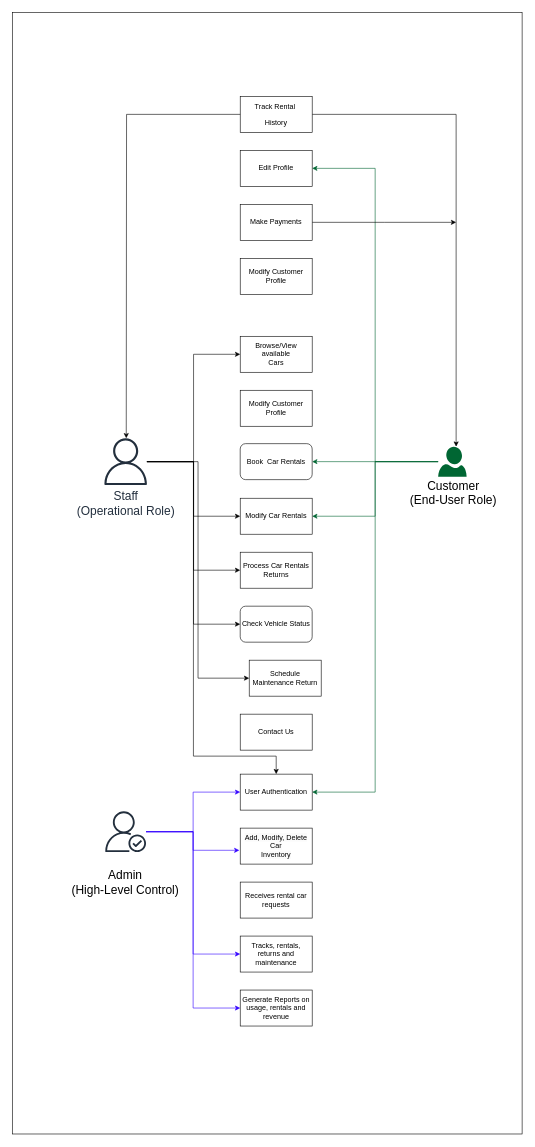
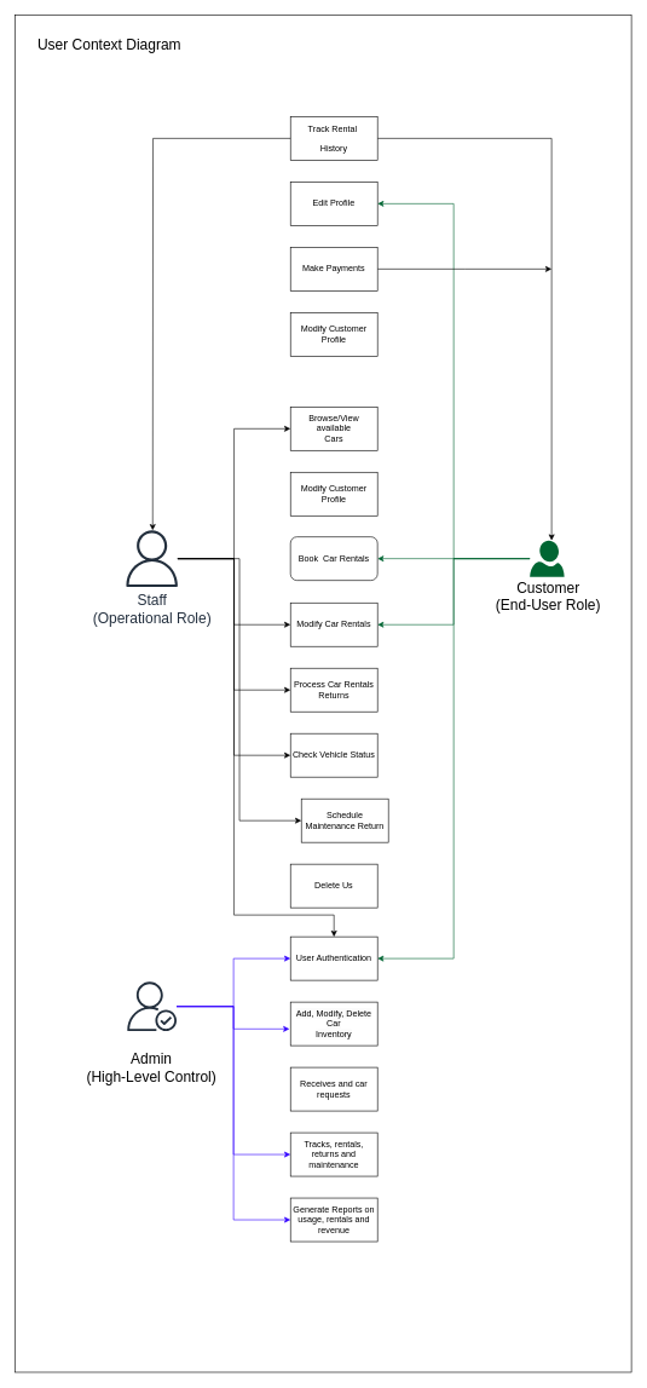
  <mxCell id="0" />
  <mxCell id="1" parent="0" />
  <mxCell id="2" value="" style="whiteSpace=wrap;html=1;fillColor=none;" parent="1" vertex="1"><mxGeometry x="20" y="20" width="850" height="1870" as="geometry" /></mxCell>
  <mxCell id="3" value="&lt;p align=&quot;center&quot; class=&quot;MsoNormal&quot;&gt;Edit Profile&lt;/p&gt;" style="rounded=0;whiteSpace=wrap;html=1;" parent="1" vertex="1"><mxGeometry x="400" y="250" width="120" height="60" as="geometry" /></mxCell>
  <mxCell id="4" value="" style="edgeStyle=orthogonalEdgeStyle;rounded=0;orthogonalLoop=1;jettySize=auto;html=1;entryX=0;entryY=0.5;entryDx=0;entryDy=0;" parent="1" source="10" target="20" edge="1"><mxGeometry relative="1" as="geometry" /></mxCell>
  <mxCell id="5" style="edgeStyle=orthogonalEdgeStyle;rounded=0;orthogonalLoop=1;jettySize=auto;html=1;entryX=0;entryY=0.5;entryDx=0;entryDy=0;" parent="1" source="10" target="23" edge="1"><mxGeometry relative="1" as="geometry" /></mxCell>
  <mxCell id="6" style="edgeStyle=orthogonalEdgeStyle;rounded=0;orthogonalLoop=1;jettySize=auto;html=1;entryX=0;entryY=0.5;entryDx=0;entryDy=0;" parent="1" source="10" target="22" edge="1"><mxGeometry relative="1" as="geometry" /></mxCell>
  <mxCell id="7" style="edgeStyle=orthogonalEdgeStyle;rounded=0;orthogonalLoop=1;jettySize=auto;html=1;entryX=0;entryY=0.5;entryDx=0;entryDy=0;" parent="1" source="10" target="24" edge="1"><mxGeometry relative="1" as="geometry" /></mxCell>
  <mxCell id="8" style="edgeStyle=orthogonalEdgeStyle;rounded=0;orthogonalLoop=1;jettySize=auto;html=1;entryX=0.5;entryY=0;entryDx=0;entryDy=0;" parent="1" source="10" target="27" edge="1"><mxGeometry relative="1" as="geometry"><Array as="points"><mxPoint x="322" y="769" /><mxPoint x="322" y="1260" /><mxPoint x="460" y="1260" /></Array></mxGeometry></mxCell>
  <mxCell id="9" style="edgeStyle=orthogonalEdgeStyle;rounded=0;orthogonalLoop=1;jettySize=auto;html=1;entryX=0;entryY=0.5;entryDx=0;entryDy=0;" parent="1" source="10" target="25" edge="1"><mxGeometry relative="1" as="geometry" /></mxCell>
  <mxCell id="10" value="&lt;font style=&quot;font-size: 20px;&quot;&gt;Staff&lt;/font&gt;&lt;div&gt;&lt;font style=&quot;font-size: 20px;&quot;&gt;(Operational Role)&lt;/font&gt;&lt;/div&gt;" style="sketch=0;outlineConnect=0;fontColor=#232F3E;gradientColor=none;fillColor=#232F3D;strokeColor=none;dashed=0;verticalLabelPosition=bottom;verticalAlign=top;align=center;html=1;fontSize=12;fontStyle=0;aspect=fixed;pointerEvents=1;shape=mxgraph.aws4.user;" parent="1" vertex="1"><mxGeometry x="170" y="730" width="78" height="78" as="geometry" /></mxCell>
  <mxCell id="11" style="edgeStyle=orthogonalEdgeStyle;rounded=0;orthogonalLoop=1;jettySize=auto;html=1;entryX=0;entryY=0.5;entryDx=0;entryDy=0;strokeColor=#3200FF;" parent="1" source="13" target="27" edge="1"><mxGeometry relative="1" as="geometry" /></mxCell>
  <mxCell id="12" style="edgeStyle=orthogonalEdgeStyle;rounded=0;orthogonalLoop=1;jettySize=auto;html=1;entryX=0;entryY=0.5;entryDx=0;entryDy=0;strokeColor=#3200FF;" parent="1" source="13" target="28" edge="1"><mxGeometry relative="1" as="geometry" /></mxCell>
  <mxCell id="13" value="" style="sketch=0;outlineConnect=0;fontColor=#232F3E;gradientColor=none;fillColor=#3200FF;strokeColor=#3200FF;dashed=0;verticalLabelPosition=bottom;verticalAlign=top;align=center;html=1;fontSize=12;fontStyle=0;aspect=fixed;pointerEvents=1;shape=mxgraph.aws4.authenticated_user;" parent="1" vertex="1"><mxGeometry x="175" y="1352" width="68" height="68" as="geometry" /></mxCell>
  <mxCell id="14" style="edgeStyle=orthogonalEdgeStyle;rounded=0;orthogonalLoop=1;jettySize=auto;html=1;entryX=1;entryY=0.5;entryDx=0;entryDy=0;strokeColor=#006633;" parent="1" source="18" target="22" edge="1"><mxGeometry relative="1" as="geometry" /></mxCell>
  <mxCell id="15" style="edgeStyle=orthogonalEdgeStyle;rounded=0;orthogonalLoop=1;jettySize=auto;html=1;entryX=1;entryY=0.5;entryDx=0;entryDy=0;strokeColor=#006633;" parent="1" source="18" target="21" edge="1"><mxGeometry relative="1" as="geometry" /></mxCell>
  <mxCell id="16" style="edgeStyle=orthogonalEdgeStyle;rounded=0;orthogonalLoop=1;jettySize=auto;html=1;entryX=1;entryY=0.5;entryDx=0;entryDy=0;strokeColor=#006633;" parent="1" source="18" target="3" edge="1"><mxGeometry relative="1" as="geometry" /></mxCell>
  <mxCell id="17" style="edgeStyle=orthogonalEdgeStyle;rounded=0;orthogonalLoop=1;jettySize=auto;html=1;entryX=1;entryY=0.5;entryDx=0;entryDy=0;strokeColor=#006633;" parent="1" source="18" target="27" edge="1"><mxGeometry relative="1" as="geometry" /></mxCell>
  <mxCell id="18" value="" style="verticalLabelPosition=bottom;html=1;verticalAlign=top;align=center;strokeColor=none;fillColor=#006633;shape=mxgraph.azure.user;" parent="1" vertex="1"><mxGeometry x="730" y="744" width="47.5" height="50" as="geometry" /></mxCell>
  <mxCell id="19" value="&lt;font style=&quot;font-size: 20px;&quot;&gt;Admin&lt;/font&gt;&lt;div&gt;&lt;font style=&quot;font-size: 20px;&quot;&gt;(High-Level Control)&lt;/font&gt;&lt;/div&gt;" style="text;html=1;align=center;verticalAlign=middle;resizable=0;points=[];autosize=1;strokeColor=none;fillColor=none;" parent="1" vertex="1"><mxGeometry x="108" y="1440" width="200" height="60" as="geometry" /></mxCell>
  <mxCell id="20" value="&lt;p align=&quot;center&quot; class=&quot;MsoNormal&quot;&gt;Browse/View available&lt;br&gt;Cars&lt;/p&gt;" style="rounded=0;whiteSpace=wrap;html=1;" parent="1" vertex="1"><mxGeometry x="400" y="560" width="120" height="60" as="geometry" /></mxCell>
  <mxCell id="21" value="&lt;p align=&quot;center&quot; class=&quot;MsoNormal&quot;&gt;Book &amp;nbsp;Car Rentals&lt;/p&gt;" style="whiteSpace=wrap;html=1;rounded=1;" parent="1" vertex="1"><mxGeometry x="400" y="739" width="120" height="60" as="geometry" /></mxCell>
  <mxCell id="22" value="&lt;p align=&quot;center&quot; class=&quot;MsoNormal&quot;&gt;Modify Car Rentals&lt;/p&gt;" style="rounded=0;whiteSpace=wrap;html=1;" parent="1" vertex="1"><mxGeometry x="400" y="830" width="120" height="60" as="geometry" /></mxCell>
  <mxCell id="23" value="&lt;p align=&quot;center&quot; class=&quot;MsoNormal&quot;&gt;Process Car Rentals&lt;br&gt;Returns&lt;/p&gt;" style="rounded=0;whiteSpace=wrap;html=1;" parent="1" vertex="1"><mxGeometry x="400" y="920" width="120" height="60" as="geometry" /></mxCell>
- <mxCell id="24" value="&lt;p align=&quot;center&quot; class=&quot;MsoNormal&quot;&gt;Check Vehicle Status&lt;/p&gt;" style="whiteSpace=wrap;html=1;rounded=1;" parent="1" vertex="1"><mxGeometry x="400" y="1010" width="120" height="60" as="geometry" /></mxCell>
+ <mxCell id="24" value="&lt;p align=&quot;center&quot; class=&quot;MsoNormal&quot;&gt;Check Vehicle Status&lt;/p&gt;" style="rounded=0;whiteSpace=wrap;html=1;" parent="1" vertex="1"><mxGeometry x="400" y="1010" width="120" height="60" as="geometry" /></mxCell>
  <mxCell id="25" value="&lt;p align=&quot;center&quot; class=&quot;MsoNormal&quot;&gt;Schedule Maintenance Return&lt;/p&gt;" style="rounded=0;whiteSpace=wrap;html=1;" parent="1" vertex="1"><mxGeometry x="415" y="1100" width="120" height="60" as="geometry" /></mxCell>
  <mxCell id="26" value="&lt;br&gt;&lt;span style=&quot;color: rgb(0, 0, 0); font-family: Helvetica; font-size: 12px; font-style: normal; font-variant-ligatures: normal; font-variant-caps: normal; font-weight: 400; letter-spacing: normal; orphans: 2; text-align: -webkit-center; text-indent: 0px; text-transform: none; widows: 2; word-spacing: 0px; -webkit-text-stroke-width: 0px; white-space: normal; background-color: rgb(251, 251, 251); text-decoration-thickness: initial; text-decoration-style: initial; text-decoration-color: initial; float: none; display: inline !important;&quot;&gt;&lt;br&gt;&lt;/span&gt;&lt;div&gt;&lt;span style=&quot;color: rgb(0, 0, 0); font-family: Helvetica; font-size: 12px; font-style: normal; font-variant-ligatures: normal; font-variant-caps: normal; font-weight: 400; letter-spacing: normal; orphans: 2; text-align: -webkit-center; text-indent: 0px; text-transform: none; widows: 2; word-spacing: 0px; -webkit-text-stroke-width: 0px; white-space: normal; background-color: rgb(251, 251, 251); text-decoration-thickness: initial; text-decoration-style: initial; text-decoration-color: initial; float: none; display: inline !important;&quot;&gt;Add, Modify, Delete Car&lt;/span&gt;&lt;br style=&quot;forced-color-adjust: none; color: rgb(0, 0, 0); font-family: Helvetica; font-size: 12px; font-style: normal; font-variant-ligatures: normal; font-variant-caps: normal; font-weight: 400; letter-spacing: normal; orphans: 2; text-align: -webkit-center; text-indent: 0px; text-transform: none; widows: 2; word-spacing: 0px; -webkit-text-stroke-width: 0px; white-space: normal; background-color: rgb(251, 251, 251); text-decoration-thickness: initial; text-decoration-style: initial; text-decoration-color: initial;&quot;&gt;&lt;span style=&quot;color: rgb(0, 0, 0); font-family: Helvetica; font-size: 12px; font-style: normal; font-variant-ligatures: normal; font-variant-caps: normal; font-weight: 400; letter-spacing: normal; orphans: 2; text-align: -webkit-center; text-indent: 0px; text-transform: none; widows: 2; word-spacing: 0px; -webkit-text-stroke-width: 0px; white-space: normal; background-color: rgb(251, 251, 251); text-decoration-thickness: initial; text-decoration-style: initial; text-decoration-color: initial; float: none; display: inline !important;&quot;&gt;Inventory&lt;/span&gt;&lt;/div&gt;&lt;div&gt;&lt;br&gt;&lt;br&gt;&lt;/div&gt;" style="rounded=0;whiteSpace=wrap;html=1;" parent="1" vertex="1"><mxGeometry x="400" y="1380" width="120" height="60" as="geometry" /></mxCell>
  <mxCell id="27" value="&lt;p align=&quot;center&quot; class=&quot;MsoNormal&quot;&gt;User Authentication&lt;/p&gt;" style="rounded=0;whiteSpace=wrap;html=1;" parent="1" vertex="1"><mxGeometry x="400" y="1290" width="120" height="60" as="geometry" /></mxCell>
  <mxCell id="28" value="&lt;p align=&quot;center&quot; class=&quot;MsoNormal&quot;&gt;Tracks, rentals, returns and maintenance&lt;/p&gt;" style="rounded=0;whiteSpace=wrap;html=1;" parent="1" vertex="1"><mxGeometry x="400" y="1560" width="120" height="60" as="geometry" /></mxCell>
  <mxCell id="29" style="edgeStyle=orthogonalEdgeStyle;rounded=0;orthogonalLoop=1;jettySize=auto;html=1;entryX=-0.012;entryY=0.617;entryDx=0;entryDy=0;entryPerimeter=0;fontColor=light-dark(#3200FF,#EDEDED);strokeColor=light-dark(#3200ff, #ededed);" parent="1" source="13" target="26" edge="1"><mxGeometry relative="1" as="geometry" /></mxCell>
  <mxCell id="30" value="&lt;font style=&quot;font-size: 20px;&quot;&gt;Customer&lt;/font&gt;&lt;div&gt;&lt;font style=&quot;font-size: 20px;&quot;&gt;(End-User Role)&lt;/font&gt;&lt;/div&gt;" style="text;html=1;align=center;verticalAlign=middle;resizable=0;points=[];autosize=1;strokeColor=none;fillColor=none;" parent="1" vertex="1"><mxGeometry x="669.75" y="790" width="170" height="60" as="geometry" /></mxCell>
+ <mxCell id="31" value="&lt;font style=&quot;font-size: 20px;&quot;&gt;User Context Diagram&lt;/font&gt;" style="text;html=1;align=center;verticalAlign=middle;resizable=0;points=[];autosize=1;strokeColor=none;fillColor=none;" parent="1" vertex="1"><mxGeometry y="40" width="220" height="40" as="geometry" x="40" /></mxCell>
  <mxCell id="32" value="&lt;p align=&quot;center&quot; class=&quot;MsoNormal&quot;&gt;Generate Reports&lt;span style=&quot;background-color: transparent; color: light-dark(rgb(0, 0, 0), rgb(255, 255, 255));&quot;&gt;&amp;nbsp;on usage, rentals and revenue&lt;/span&gt;&lt;/p&gt;" style="rounded=0;whiteSpace=wrap;html=1;" parent="1" vertex="1"><mxGeometry x="400" y="1650" width="120" height="60" as="geometry" /></mxCell>
  <mxCell id="33" style="edgeStyle=orthogonalEdgeStyle;rounded=0;orthogonalLoop=1;jettySize=auto;html=1;entryX=0;entryY=0.5;entryDx=0;entryDy=0;strokeColor=#3200FF;" parent="1" source="13" target="32" edge="1"><mxGeometry relative="1" as="geometry"><mxPoint x="260" y="1390" as="sourcePoint" /><mxPoint x="410" y="1460" as="targetPoint" /></mxGeometry></mxCell>
  <mxCell id="34" style="edgeStyle=orthogonalEdgeStyle;rounded=0;orthogonalLoop=1;jettySize=auto;html=1;" edge="1" parent="1" source="35" target="18"><mxGeometry relative="1" as="geometry"><Array as="points"><mxPoint x="760" y="190" /></Array></mxGeometry></mxCell>
  <mxCell id="35" value="&lt;p align=&quot;center&quot; class=&quot;MsoNormal&quot;&gt;Track Rental&amp;nbsp;&lt;/p&gt;&lt;p align=&quot;center&quot; class=&quot;MsoNormal&quot;&gt;History&lt;/p&gt;" style="rounded=0;whiteSpace=wrap;html=1;" vertex="1" parent="1"><mxGeometry x="400" y="160" width="120" height="60" as="geometry" /></mxCell>
  <mxCell id="36" style="edgeStyle=orthogonalEdgeStyle;rounded=0;orthogonalLoop=1;jettySize=auto;html=1;" edge="1" parent="1" source="35"><mxGeometry relative="1" as="geometry"><mxPoint x="210" y="730" as="targetPoint" /></mxGeometry></mxCell>
  <mxCell id="37" value="" style="edgeStyle=orthogonalEdgeStyle;rounded=0;orthogonalLoop=1;jettySize=auto;html=1;" edge="1" parent="1" source="38"><mxGeometry relative="1" as="geometry"><mxPoint x="760" y="370" as="targetPoint" /></mxGeometry></mxCell>
  <mxCell id="38" value="&lt;p align=&quot;center&quot; class=&quot;MsoNormal&quot;&gt;Make Payments&lt;/p&gt;" style="rounded=0;whiteSpace=wrap;html=1;" vertex="1" parent="1"><mxGeometry x="400" y="340" width="120" height="60" as="geometry" /></mxCell>
  <mxCell id="39" value="&lt;p align=&quot;center&quot; class=&quot;MsoNormal&quot;&gt;Modify Customer&lt;br/&gt;Profile&lt;/p&gt;" style="rounded=0;whiteSpace=wrap;html=1;" vertex="1" parent="1"><mxGeometry x="400" y="430" width="120" height="60" as="geometry" /></mxCell>
- <mxCell id="40" value="&lt;p align=&quot;center&quot; class=&quot;MsoNormal&quot;&gt;Receives rental car requests&lt;/p&gt;" style="rounded=0;whiteSpace=wrap;html=1;" vertex="1" parent="1"><mxGeometry x="400" y="1470" width="120" height="60" as="geometry" /></mxCell>
+ <mxCell id="40" value="&lt;p align=&quot;center&quot; class=&quot;MsoNormal&quot;&gt;Receives and car requests&lt;/p&gt;" style="rounded=0;whiteSpace=wrap;html=1;" vertex="1" parent="1"><mxGeometry x="400" y="1470" width="120" height="60" as="geometry" /></mxCell>
  <mxCell id="41" value="&lt;p align=&quot;center&quot; class=&quot;MsoNormal&quot;&gt;Modify Customer&lt;br/&gt;Profile&lt;/p&gt;" style="rounded=0;whiteSpace=wrap;html=1;" vertex="1" parent="1"><mxGeometry x="400" y="650" width="120" height="60" as="geometry" /></mxCell>
- <mxCell id="42" value="&lt;p align=&quot;center&quot; class=&quot;MsoNormal&quot;&gt;Contact Us&lt;/p&gt;" style="rounded=0;whiteSpace=wrap;html=1;" vertex="1" parent="1"><mxGeometry x="400" y="1190" width="120" height="60" as="geometry" /></mxCell>
+ <mxCell id="42" value="&lt;p align=&quot;center&quot; class=&quot;MsoNormal&quot;&gt;Delete Us&lt;/p&gt;" style="rounded=0;whiteSpace=wrap;html=1;" vertex="1" parent="1"><mxGeometry x="400" y="1190" width="120" height="60" as="geometry" /></mxCell>
